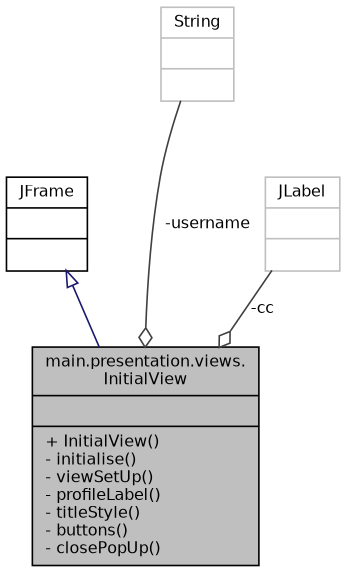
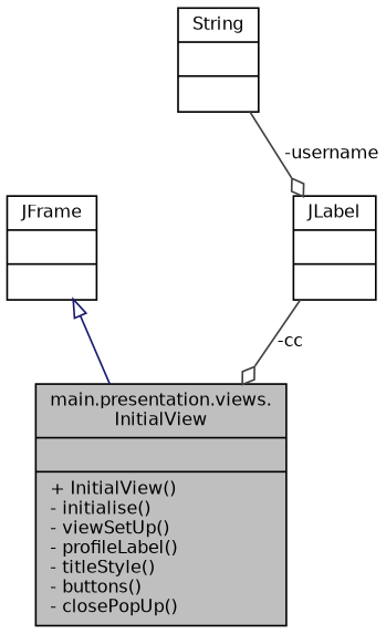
  digraph {
    node [color=black fillcolor=white fontname=Helvetica fontsize=10 shape=record style=filled]
    edge [color=grey25 fontname=Helvetica fontsize=10 labelfontname=Helvetica labelfontsize=10 style=solid arrowhead=odiamond]
    n1 [fillcolor=grey75 fontcolor=black height=0.2 label="{main.presentation.views.\lInitialView\n||+ InitialView()\l- initialise()\l- viewSetUp()\l- profileLabel()\l- titleStyle()\l- buttons()\l- closePopUp()\l}" width=0.4]
    n2 [height=0.2 label="{JFrame\n||}" width=0.4]
-   n3 [color=grey75 height=0.2 label="{String\n||}" width=0.4]
-   n4 [color=grey75 height=0.2 label="{JLabel\n||}" width=0.4]
+   n3 [height=0.2 label="{String\n||}" width=0.4]
+   n4 [height=0.2 label="{JLabel\n||}" width=0.4]
    n2 -> n1 [arrowtail=onormal color=midnightblue dir=back arrowhead=""]
-   n3 -> n1 [label=" -username"]
+   n3 -> n4 [label=" -username"]
    n4 -> n1 [label=" -cc"]
  }
